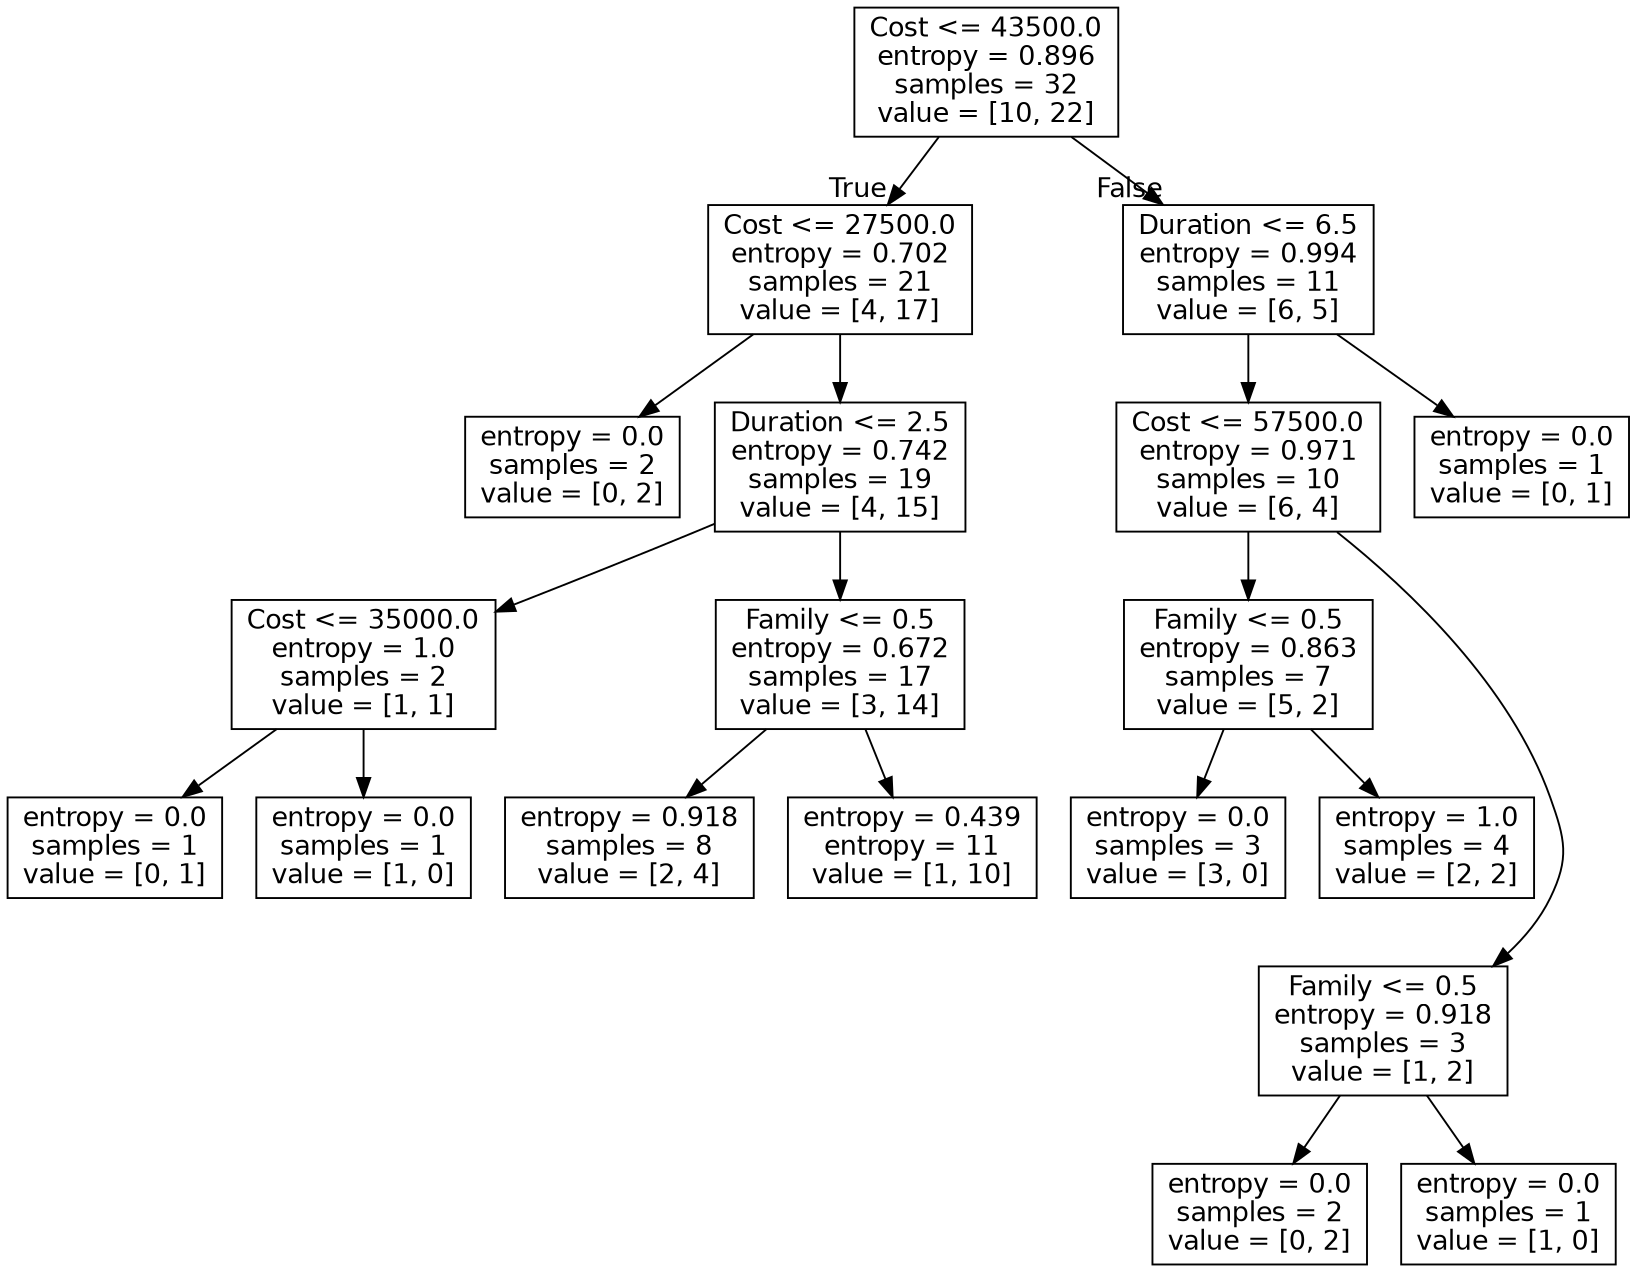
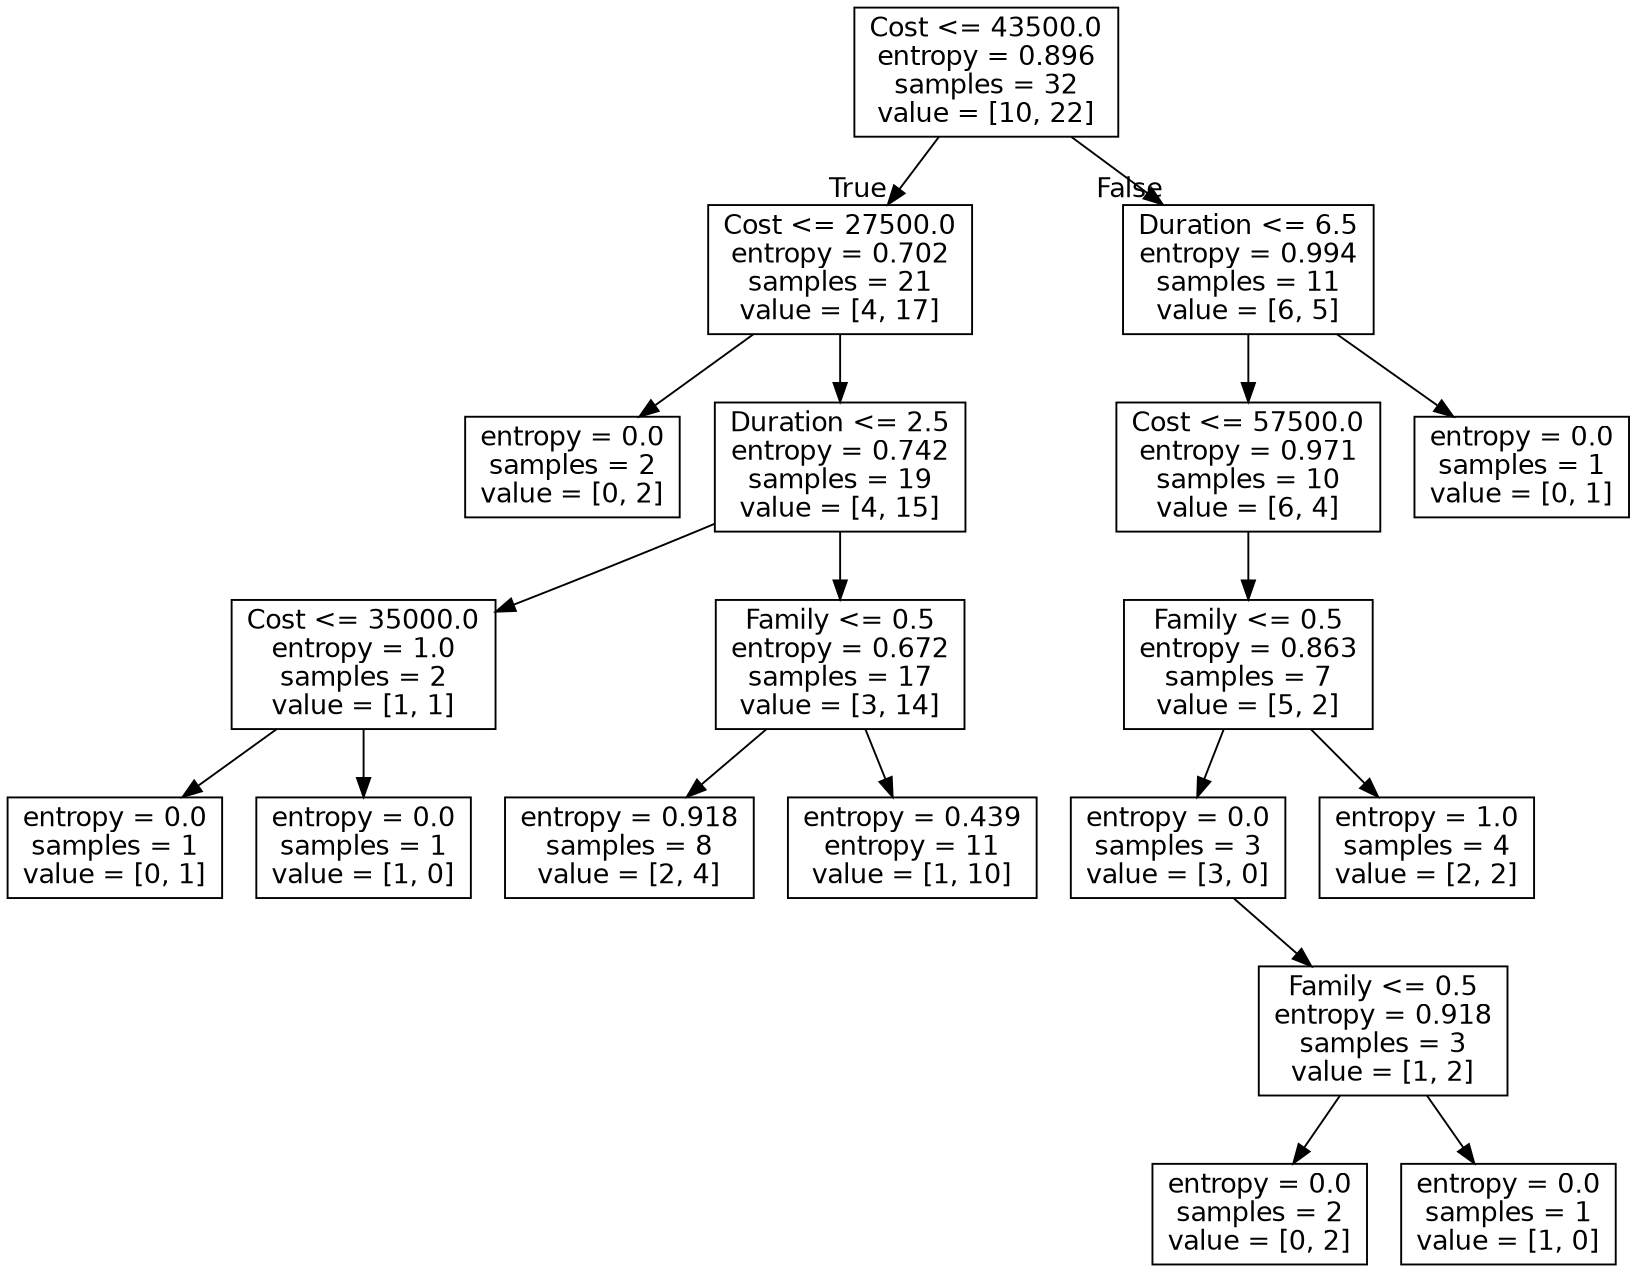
  digraph {
    node [fontname=helvetica shape=box]
    edge [fontname=helvetica]
    n1 [label="Cost <= 43500.0\nentropy = 0.896\nsamples = 32\nvalue = [10, 22]"]
    n2 [label="Cost <= 27500.0\nentropy = 0.702\nsamples = 21\nvalue = [4, 17]"]
    n3 [label="Duration <= 6.5\nentropy = 0.994\nsamples = 11\nvalue = [6, 5]"]
    n4 [label="entropy = 0.0\nsamples = 2\nvalue = [0, 2]"]
    n5 [label="Duration <= 2.5\nentropy = 0.742\nsamples = 19\nvalue = [4, 15]"]
    n6 [label="Cost <= 57500.0\nentropy = 0.971\nsamples = 10\nvalue = [6, 4]"]
    n7 [label="entropy = 0.0\nsamples = 1\nvalue = [0, 1]"]
    n8 [label="Cost <= 35000.0\nentropy = 1.0\nsamples = 2\nvalue = [1, 1]"]
    n9 [label="Family <= 0.5\nentropy = 0.672\nsamples = 17\nvalue = [3, 14]"]
    n10 [label="entropy = 0.0\nsamples = 1\nvalue = [0, 1]"]
    n11 [label="entropy = 0.0\nsamples = 1\nvalue = [1, 0]"]
    n12 [label="entropy = 0.918\nsamples = 8\nvalue = [2, 4]"]
    n13 [label="entropy = 0.439\nentropy = 11\nvalue = [1, 10]"]
    n14 [label="Family <= 0.5\nentropy = 0.863\nsamples = 7\nvalue = [5, 2]"]
    n15 [label="Family <= 0.5\nentropy = 0.918\nsamples = 3\nvalue = [1, 2]"]
    n16 [label="entropy = 0.0\nsamples = 3\nvalue = [3, 0]"]
    n17 [label="entropy = 1.0\nsamples = 4\nvalue = [2, 2]"]
    n18 [label="entropy = 0.0\nsamples = 2\nvalue = [0, 2]"]
    n19 [label="entropy = 0.0\nsamples = 1\nvalue = [1, 0]"]
    n1 -> n2 [headlabel=True labelangle=45 labeldistance=2.5]
    n1 -> n3 [headlabel=False labelangle=-45 labeldistance=2.5]
    n2 -> n4
    n2 -> n5
    n3 -> n6
    n3 -> n7
    n5 -> n8
    n5 -> n9
    n6 -> n14
-   n6 -> n15
+   n16 -> n15
    n8 -> n10
    n8 -> n11
    n9 -> n12
    n9 -> n13
    n14 -> n16
    n14 -> n17
    n15 -> n18
    n15 -> n19
  }
